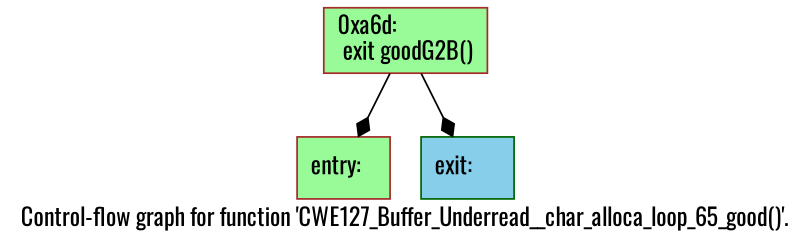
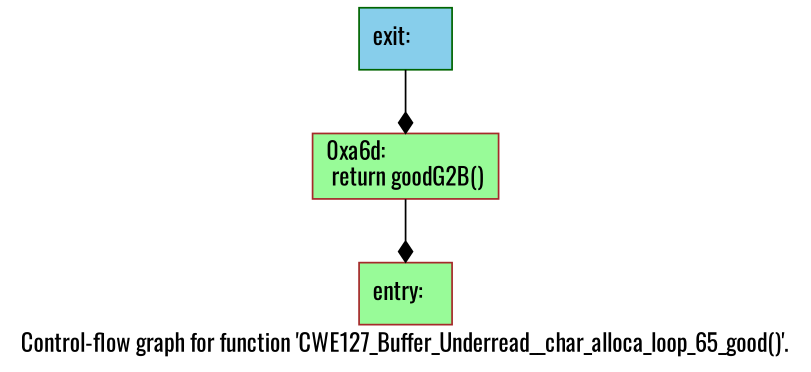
  digraph {
    fontname=Oswald
    label="Control-flow graph for function 'CWE127_Buffer_Underread__char_alloca_loop_65_good()'."
    node [color=brown fillcolor=palegreen fontname=Oswald shape=record style=filled]
    edge [arrowhead=diamond fontname=Oswald]
    n1 [label="{entry:\l}"]
-   n2 [label="{0xa6d:\l  exit goodG2B()\l}"]
+   n2 [label="{0xa6d:\l  return goodG2B()\l}"]
    n3 [color=darkgreen fillcolor=skyblue label="{exit:\l}"]
    n2 -> n1
-   n2 -> n3
+   n3 -> n2
  }
